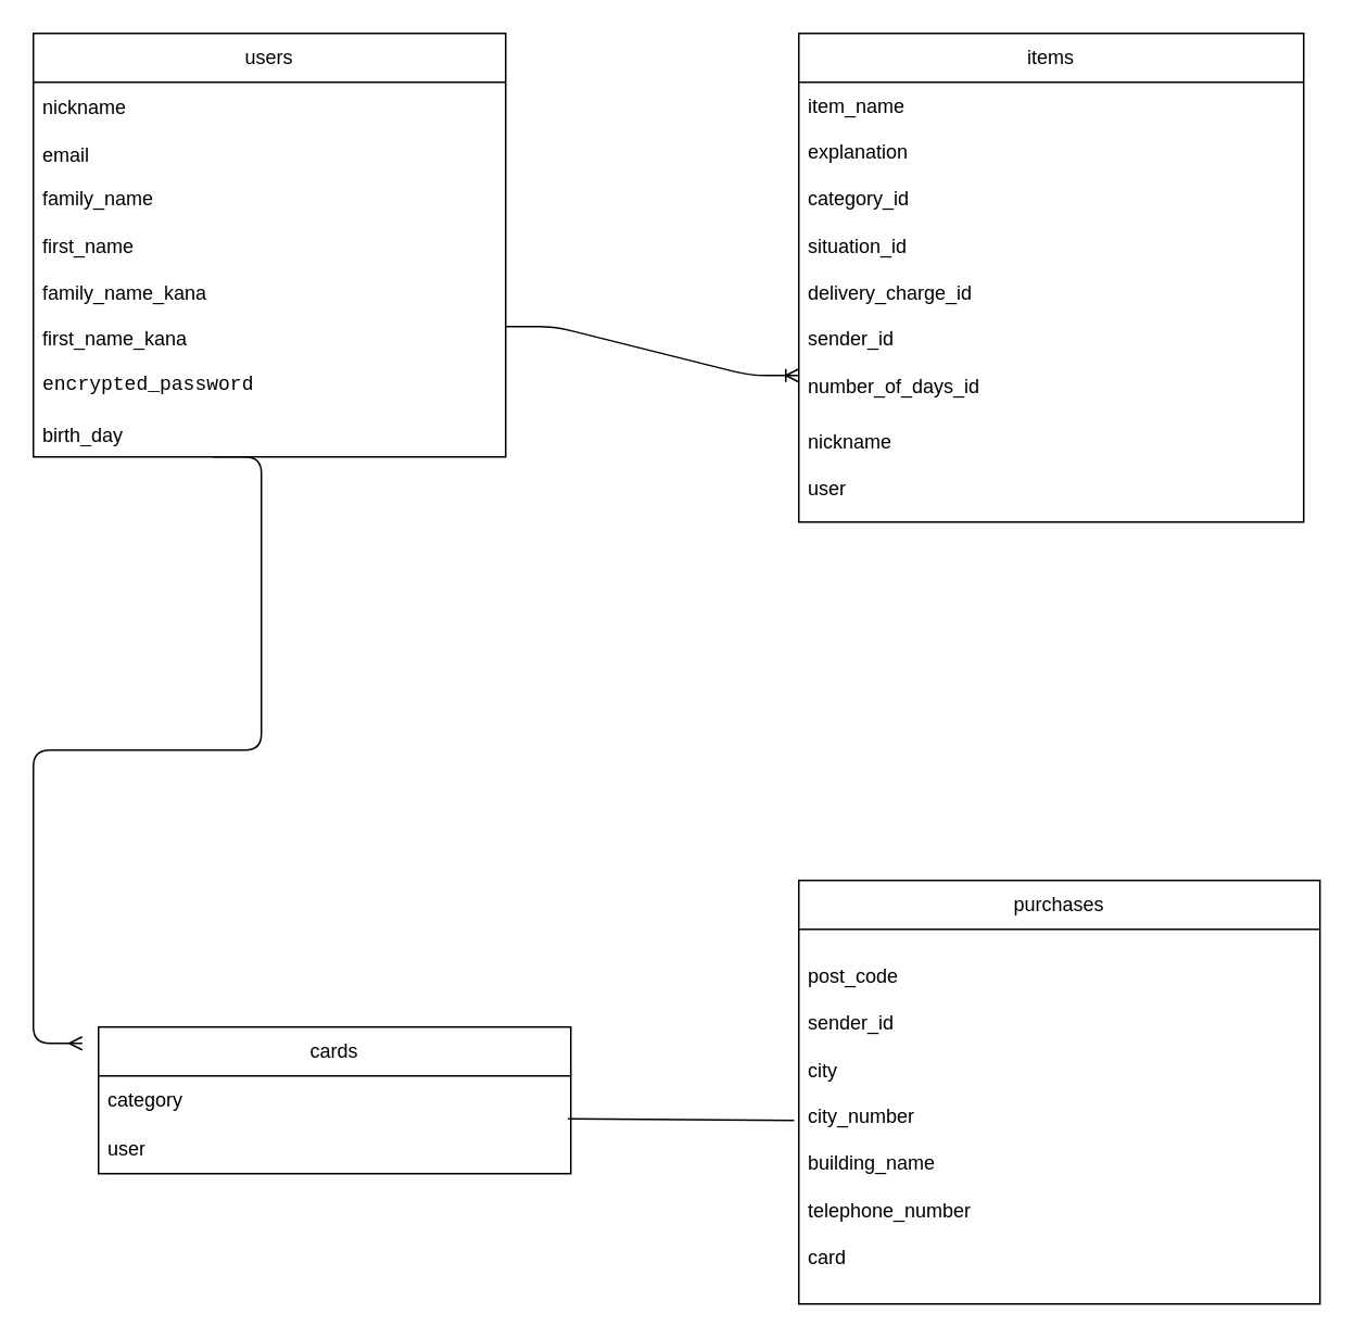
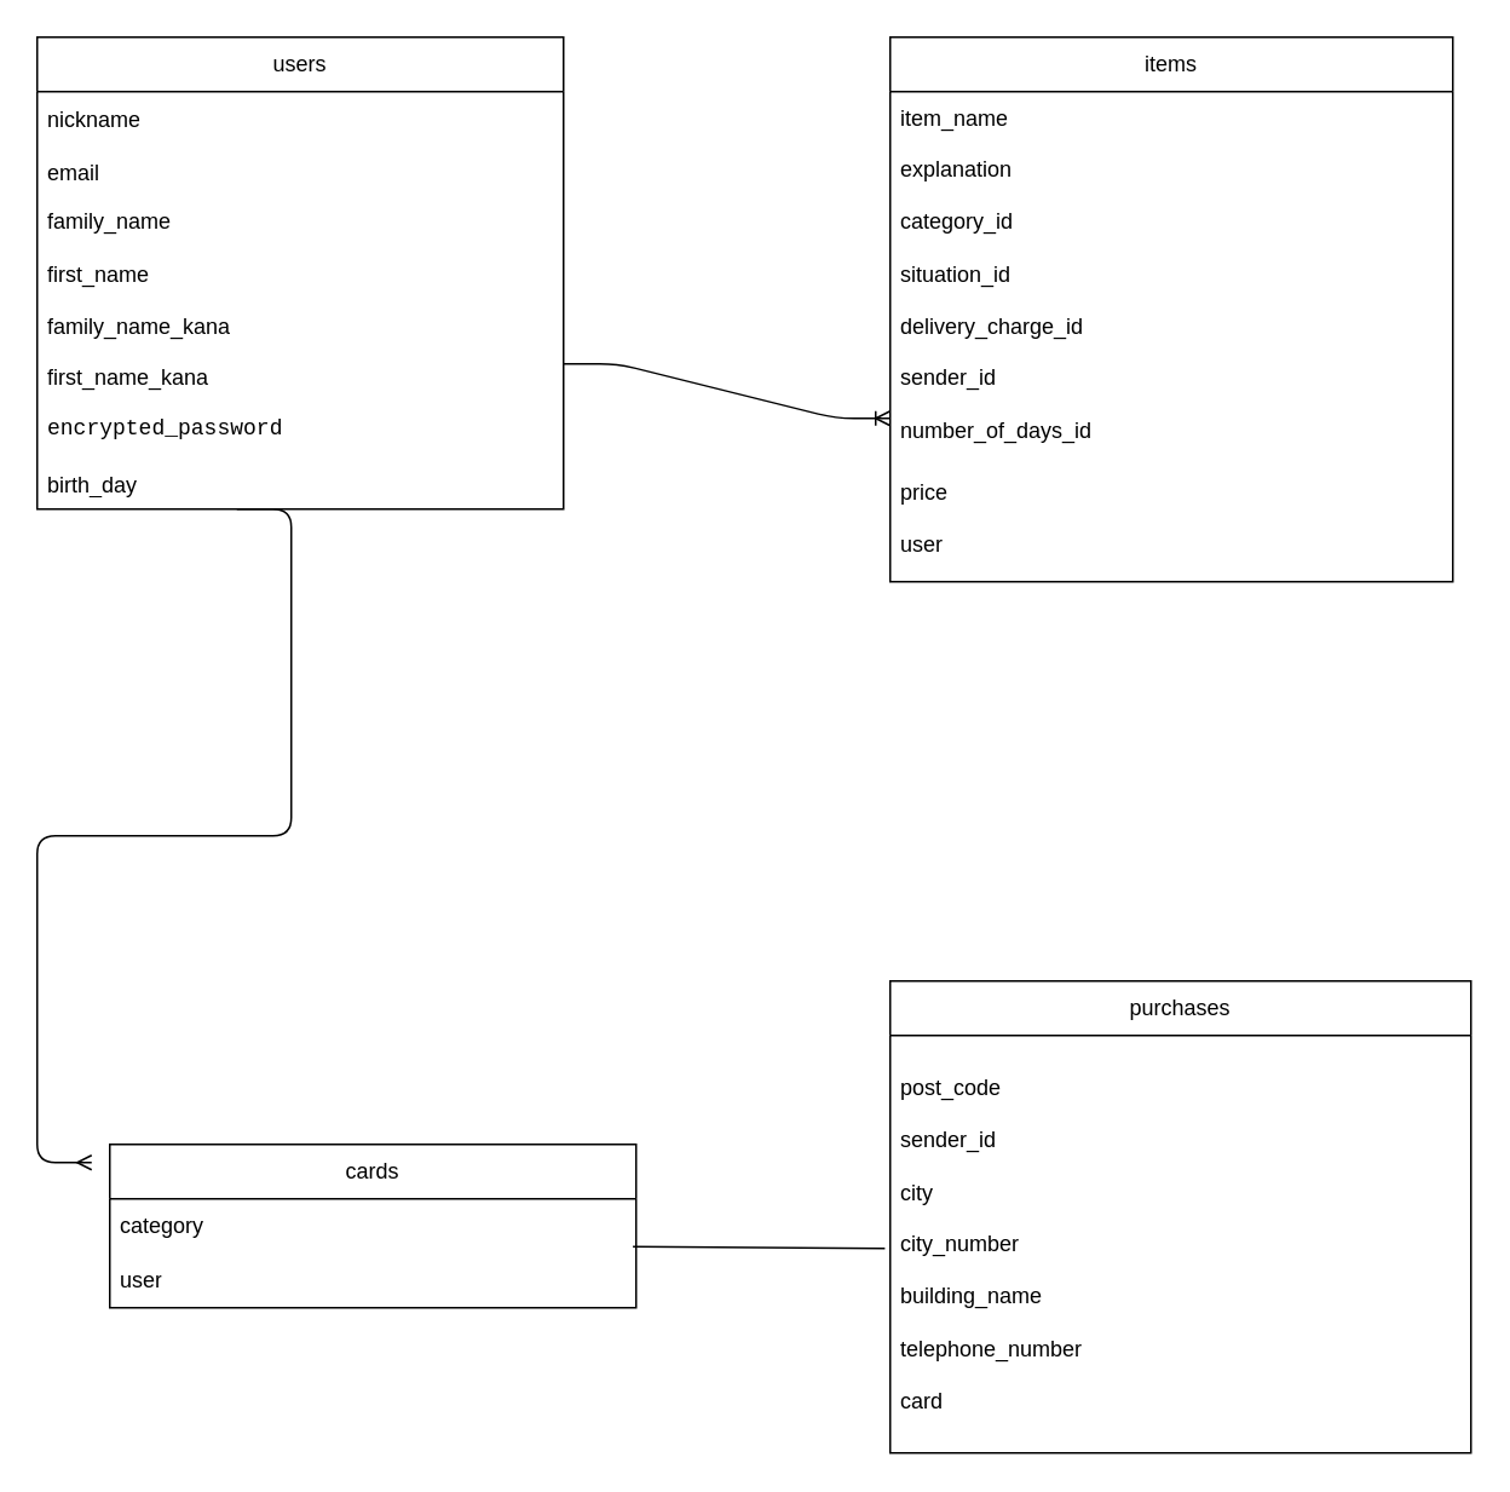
  <mxCell id="0" />
  <mxCell id="1" parent="0" />
  <mxCell id="2" value="" style="edgeStyle=entityRelationEdgeStyle;fontSize=12;html=1;endArrow=ERoneToMany;exitX=1;exitY=0.818;exitDx=0;exitDy=0;exitPerimeter=0;" parent="1" source="5" edge="1"><mxGeometry width="100" height="100" relative="1" as="geometry"><mxPoint x="320" y="230" as="sourcePoint" /><mxPoint x="490" y="230" as="targetPoint" /></mxGeometry></mxCell>
  <mxCell id="3" value="users" style="swimlane;fontStyle=0;childLayout=stackLayout;horizontal=1;startSize=30;horizontalStack=0;resizeParent=1;resizeParentMax=0;resizeLast=0;collapsible=1;marginBottom=0;whiteSpace=wrap;html=1;" parent="1" vertex="1"><mxGeometry x="20" y="20" width="290" height="260" as="geometry" /></mxCell>
  <mxCell id="4" value="nickname&lt;br&gt;&lt;br&gt;email" style="text;strokeColor=none;fillColor=none;align=left;verticalAlign=middle;spacingLeft=4;spacingRight=4;overflow=hidden;points=[[0,0.5],[1,0.5]];portConstraint=eastwest;rotatable=0;whiteSpace=wrap;html=1;" parent="3" vertex="1"><mxGeometry y="30" width="290" height="60" as="geometry" /></mxCell>
  <mxCell id="5" value="family_name&lt;br&gt;&lt;br&gt;first_name&lt;br&gt;&lt;br&gt;family_name_kana&lt;br&gt;&lt;br&gt;first_name_kana" style="text;strokeColor=none;fillColor=none;align=left;verticalAlign=middle;spacingLeft=4;spacingRight=4;overflow=hidden;points=[[0,0.5],[1,0.5]];portConstraint=eastwest;rotatable=0;whiteSpace=wrap;html=1;" parent="3" vertex="1"><mxGeometry y="90" width="290" height="110" as="geometry" /></mxCell>
  <mxCell id="6" value="&lt;div style=&quot;font-family: Menlo, Monaco, &amp;quot;Courier New&amp;quot;, monospace; line-height: 18px;&quot;&gt;&lt;span style=&quot;background-color: rgb(255, 255, 255);&quot;&gt;encrypted_password&lt;/span&gt;&lt;/div&gt;&lt;br&gt;birth_day" style="text;strokeColor=none;fillColor=none;align=left;verticalAlign=middle;spacingLeft=4;spacingRight=4;overflow=hidden;points=[[0,0.5],[1,0.5]];portConstraint=eastwest;rotatable=0;whiteSpace=wrap;html=1;" parent="3" vertex="1"><mxGeometry y="200" width="290" height="60" as="geometry" /></mxCell>
  <mxCell id="7" value="items" style="swimlane;fontStyle=0;childLayout=stackLayout;horizontal=1;startSize=30;horizontalStack=0;resizeParent=1;resizeParentMax=0;resizeLast=0;collapsible=1;marginBottom=0;whiteSpace=wrap;html=1;" parent="1" vertex="1"><mxGeometry x="490" y="20" width="310" height="300" as="geometry" /></mxCell>
  <mxCell id="8" value="item_name" style="text;strokeColor=none;fillColor=none;align=left;verticalAlign=middle;spacingLeft=4;spacingRight=4;overflow=hidden;points=[[0,0.5],[1,0.5]];portConstraint=eastwest;rotatable=0;whiteSpace=wrap;html=1;" parent="7" vertex="1"><mxGeometry y="30" width="310" height="30" as="geometry" /></mxCell>
  <mxCell id="9" value="explanation&lt;br&gt;&lt;br&gt;category_id&lt;br&gt;&lt;br&gt;situation_id&lt;br&gt;&lt;br&gt;delivery_charge_id&lt;br&gt;&lt;br&gt;sender_id&lt;br&gt;&lt;br&gt;number_of_days_id" style="text;strokeColor=none;fillColor=none;align=left;verticalAlign=middle;spacingLeft=4;spacingRight=4;overflow=hidden;points=[[0,0.5],[1,0.5]];portConstraint=eastwest;rotatable=0;whiteSpace=wrap;html=1;" vertex="1" parent="7"><mxGeometry y="60" width="310" height="170" as="geometry" /></mxCell>
- <mxCell id="10" value="nickname&lt;br&gt;&lt;br&gt;user" style="text;strokeColor=none;fillColor=none;align=left;verticalAlign=middle;spacingLeft=4;spacingRight=4;overflow=hidden;points=[[0,0.5],[1,0.5]];portConstraint=eastwest;rotatable=0;whiteSpace=wrap;html=1;" parent="7" vertex="1"><mxGeometry y="230" width="310" height="70" as="geometry" /></mxCell>
+ <mxCell id="10" value="price&lt;br&gt;&lt;br&gt;user" style="text;strokeColor=none;fillColor=none;align=left;verticalAlign=middle;spacingLeft=4;spacingRight=4;overflow=hidden;points=[[0,0.5],[1,0.5]];portConstraint=eastwest;rotatable=0;whiteSpace=wrap;html=1;" parent="7" vertex="1"><mxGeometry y="230" width="310" height="70" as="geometry" /></mxCell>
  <mxCell id="11" value="purchases" style="swimlane;fontStyle=0;childLayout=stackLayout;horizontal=1;startSize=30;horizontalStack=0;resizeParent=1;resizeParentMax=0;resizeLast=0;collapsible=1;marginBottom=0;whiteSpace=wrap;html=1;" parent="1" vertex="1"><mxGeometry x="490" y="540" width="320" height="260" as="geometry" /></mxCell>
  <mxCell id="12" value="post_code&lt;br&gt;&lt;br&gt;sender_id&lt;br&gt;&lt;br&gt;city&lt;br&gt;&lt;br&gt;city_number&lt;br&gt;&lt;br&gt;building_name&lt;br&gt;&lt;br&gt;telephone_number&lt;br&gt;&lt;br&gt;card" style="text;strokeColor=none;fillColor=none;align=left;verticalAlign=middle;spacingLeft=4;spacingRight=4;overflow=hidden;points=[[0,0.5],[1,0.5]];portConstraint=eastwest;rotatable=0;whiteSpace=wrap;html=1;" parent="11" vertex="1"><mxGeometry y="30" width="320" height="230" as="geometry" /></mxCell>
  <mxCell id="13" value="cards" style="swimlane;fontStyle=0;childLayout=stackLayout;horizontal=1;startSize=30;horizontalStack=0;resizeParent=1;resizeParentMax=0;resizeLast=0;collapsible=1;marginBottom=0;whiteSpace=wrap;html=1;" parent="1" vertex="1"><mxGeometry x="60" y="630" width="290" height="90" as="geometry" /></mxCell>
  <mxCell id="14" value="category" style="text;strokeColor=none;fillColor=none;align=left;verticalAlign=middle;spacingLeft=4;spacingRight=4;overflow=hidden;points=[[0,0.5],[1,0.5]];portConstraint=eastwest;rotatable=0;whiteSpace=wrap;html=1;" parent="13" vertex="1"><mxGeometry y="30" width="290" height="30" as="geometry" /></mxCell>
  <mxCell id="15" value="user" style="text;strokeColor=none;fillColor=none;align=left;verticalAlign=middle;spacingLeft=4;spacingRight=4;overflow=hidden;points=[[0,0.5],[1,0.5]];portConstraint=eastwest;rotatable=0;whiteSpace=wrap;html=1;" parent="13" vertex="1"><mxGeometry y="60" width="290" height="30" as="geometry" /></mxCell>
  <mxCell id="16" value="" style="endArrow=none;html=1;rounded=0;fontColor=#FFFFFF;exitX=0.994;exitY=-0.122;exitDx=0;exitDy=0;exitPerimeter=0;entryX=-0.01;entryY=0.911;entryDx=0;entryDy=0;entryPerimeter=0;" parent="1" source="15" edge="1"><mxGeometry relative="1" as="geometry"><mxPoint x="350" y="550" as="sourcePoint" /><mxPoint x="487.1" y="687.33" as="targetPoint" /></mxGeometry></mxCell>
  <mxCell id="17" value="" style="edgeStyle=entityRelationEdgeStyle;fontSize=12;html=1;endArrow=ERmany;fontColor=#000000;" edge="1" parent="1"><mxGeometry width="100" height="100" relative="1" as="geometry"><mxPoint x="130" y="280" as="sourcePoint" /><mxPoint x="50" y="640" as="targetPoint" /></mxGeometry></mxCell>
